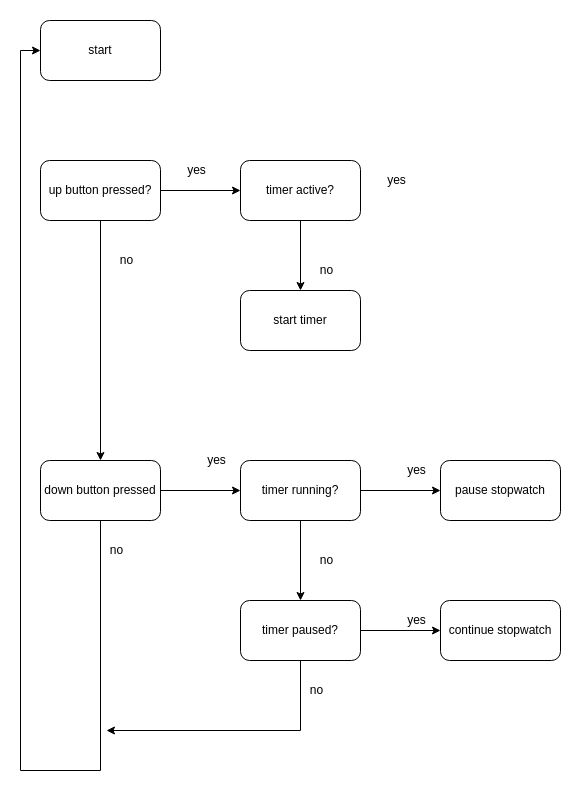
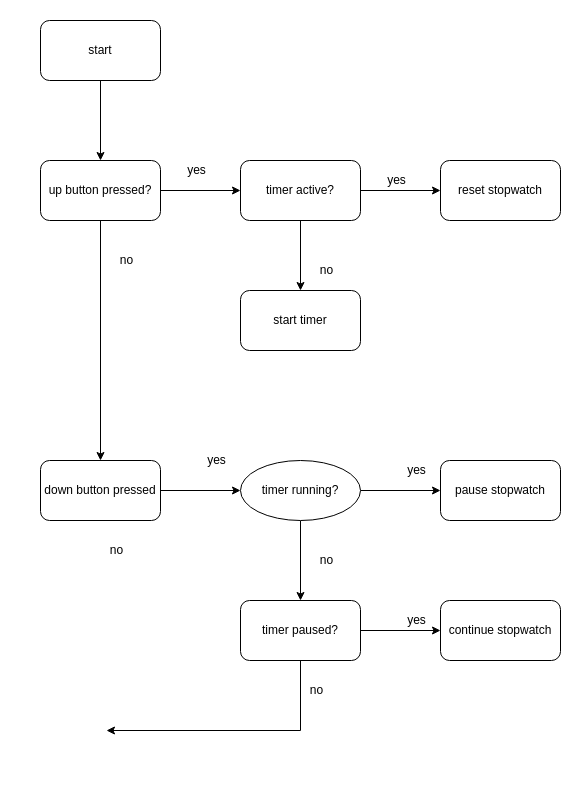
  <mxCell id="0" />
  <mxCell id="1" parent="0" />
+ <mxCell id="2" value="" style="edgeStyle=orthogonalEdgeStyle;rounded=0;orthogonalLoop=1;jettySize=auto;html=1;" edge="1" parent="1" source="3" target="6"><mxGeometry relative="1" as="geometry" /></mxCell>
  <mxCell id="3" value="start&lt;br&gt;" style="rounded=1;whiteSpace=wrap;html=1;" vertex="1" parent="1"><mxGeometry x="40" y="20" width="120" height="60" as="geometry" /></mxCell>
  <mxCell id="4" value="" style="edgeStyle=orthogonalEdgeStyle;rounded=0;orthogonalLoop=1;jettySize=auto;html=1;" edge="1" parent="1" source="6" target="9"><mxGeometry relative="1" as="geometry" /></mxCell>
  <mxCell id="5" value="" style="edgeStyle=orthogonalEdgeStyle;rounded=0;orthogonalLoop=1;jettySize=auto;html=1;" edge="1" parent="1" source="6" target="12"><mxGeometry relative="1" as="geometry" /></mxCell>
  <mxCell id="6" value="up button pressed?" style="whiteSpace=wrap;html=1;rounded=1;" vertex="1" parent="1"><mxGeometry x="40" y="160" width="120" height="60" as="geometry" /></mxCell>
+ <mxCell id="7" value="" style="edgeStyle=orthogonalEdgeStyle;rounded=0;orthogonalLoop=1;jettySize=auto;html=1;" edge="1" parent="1" source="9" target="13"><mxGeometry relative="1" as="geometry" /></mxCell>
  <mxCell id="8" value="" style="edgeStyle=orthogonalEdgeStyle;rounded=0;orthogonalLoop=1;jettySize=auto;html=1;" edge="1" parent="1" source="9" target="22"><mxGeometry relative="1" as="geometry" /></mxCell>
  <mxCell id="9" value="timer active?" style="whiteSpace=wrap;html=1;rounded=1;" vertex="1" parent="1"><mxGeometry x="240" y="160" width="120" height="60" as="geometry" /></mxCell>
  <mxCell id="10" value="" style="edgeStyle=orthogonalEdgeStyle;rounded=0;orthogonalLoop=1;jettySize=auto;html=1;" edge="1" parent="1" source="12" target="16"><mxGeometry relative="1" as="geometry" /></mxCell>
- <mxCell id="11" style="edgeStyle=orthogonalEdgeStyle;rounded=0;orthogonalLoop=1;jettySize=auto;html=1;entryX=0;entryY=0.5;entryDx=0;entryDy=0;" edge="1" parent="1" source="12" target="3"><mxGeometry relative="1" as="geometry"><mxPoint x="100" y="780" as="targetPoint" /><Array as="points"><mxPoint x="100" y="770" /><mxPoint x="20" y="770" /><mxPoint x="20" y="50" /></Array></mxGeometry></mxCell>
  <mxCell id="12" value="down button pressed" style="whiteSpace=wrap;html=1;rounded=1;" vertex="1" parent="1"><mxGeometry x="40" y="460" width="120" height="60" as="geometry" /></mxCell>
+ <mxCell id="13" value="reset stopwatch" style="whiteSpace=wrap;html=1;rounded=1;" vertex="1" parent="1"><mxGeometry x="440" y="160" width="120" height="60" as="geometry" /></mxCell>
  <mxCell id="14" value="" style="edgeStyle=orthogonalEdgeStyle;rounded=0;orthogonalLoop=1;jettySize=auto;html=1;" edge="1" parent="1" source="16" target="17"><mxGeometry relative="1" as="geometry" /></mxCell>
  <mxCell id="15" value="" style="edgeStyle=orthogonalEdgeStyle;rounded=0;orthogonalLoop=1;jettySize=auto;html=1;" edge="1" parent="1" source="16" target="20"><mxGeometry relative="1" as="geometry" /></mxCell>
- <mxCell id="16" value="timer running?" style="whiteSpace=wrap;html=1;rounded=1;" vertex="1" parent="1"><mxGeometry x="240" y="460" width="120" height="60" as="geometry" /></mxCell>
+ <mxCell id="16" value="timer running?" style="ellipse;whiteSpace=wrap;html=1;" vertex="1" parent="1"><mxGeometry x="240" y="460" width="120" height="60" as="geometry" /></mxCell>
  <mxCell id="17" value="pause stopwatch" style="whiteSpace=wrap;html=1;rounded=1;" vertex="1" parent="1"><mxGeometry x="440" y="460" width="120" height="60" as="geometry" /></mxCell>
  <mxCell id="18" value="" style="edgeStyle=orthogonalEdgeStyle;rounded=0;orthogonalLoop=1;jettySize=auto;html=1;" edge="1" parent="1" source="20" target="21"><mxGeometry relative="1" as="geometry" /></mxCell>
  <mxCell id="19" style="edgeStyle=orthogonalEdgeStyle;rounded=0;orthogonalLoop=1;jettySize=auto;html=1;" edge="1" parent="1" source="20"><mxGeometry relative="1" as="geometry"><mxPoint x="106" y="730" as="targetPoint" /><Array as="points"><mxPoint x="300" y="730" /></Array></mxGeometry></mxCell>
  <mxCell id="20" value="timer paused?" style="whiteSpace=wrap;html=1;rounded=1;" vertex="1" parent="1"><mxGeometry x="240" y="600" width="120" height="60" as="geometry" /></mxCell>
  <mxCell id="21" value="continue stopwatch" style="whiteSpace=wrap;html=1;rounded=1;" vertex="1" parent="1"><mxGeometry x="440" y="600" width="120" height="60" as="geometry" /></mxCell>
  <mxCell id="22" value="start timer" style="whiteSpace=wrap;html=1;rounded=1;" vertex="1" parent="1"><mxGeometry x="240" y="290" width="120" height="60" as="geometry" /></mxCell>
  <mxCell id="23" value="yes" style="text;html=1;align=center;verticalAlign=middle;resizable=0;points=[];autosize=1;strokeColor=none;fillColor=none;" vertex="1" parent="1"><mxGeometry x="181" y="160" width="30" height="20" as="geometry" /></mxCell>
  <mxCell id="24" value="yes" style="text;html=1;align=center;verticalAlign=middle;resizable=0;points=[];autosize=1;strokeColor=none;fillColor=none;" vertex="1" parent="1"><mxGeometry x="381" y="170" width="30" height="20" as="geometry" /></mxCell>
  <mxCell id="25" value="no" style="text;html=1;align=center;verticalAlign=middle;resizable=0;points=[];autosize=1;strokeColor=none;fillColor=none;" vertex="1" parent="1"><mxGeometry x="311" y="260" width="30" height="20" as="geometry" /></mxCell>
  <mxCell id="26" value="yes" style="text;html=1;align=center;verticalAlign=middle;resizable=0;points=[];autosize=1;strokeColor=none;fillColor=none;" vertex="1" parent="1"><mxGeometry x="201" y="450" width="30" height="20" as="geometry" /></mxCell>
  <mxCell id="27" value="yes" style="text;html=1;align=center;verticalAlign=middle;resizable=0;points=[];autosize=1;strokeColor=none;fillColor=none;" vertex="1" parent="1"><mxGeometry x="401" y="460" width="30" height="20" as="geometry" /></mxCell>
  <mxCell id="28" value="no" style="text;html=1;align=center;verticalAlign=middle;resizable=0;points=[];autosize=1;strokeColor=none;fillColor=none;" vertex="1" parent="1"><mxGeometry x="311" y="550" width="30" height="20" as="geometry" /></mxCell>
  <mxCell id="29" value="yes" style="text;html=1;align=center;verticalAlign=middle;resizable=0;points=[];autosize=1;strokeColor=none;fillColor=none;" vertex="1" parent="1"><mxGeometry x="401" y="610" width="30" height="20" as="geometry" /></mxCell>
  <mxCell id="30" value="no" style="text;html=1;align=center;verticalAlign=middle;resizable=0;points=[];autosize=1;strokeColor=none;fillColor=none;" vertex="1" parent="1"><mxGeometry x="301" y="680" width="30" height="20" as="geometry" /></mxCell>
  <mxCell id="31" value="no" style="text;html=1;align=center;verticalAlign=middle;resizable=0;points=[];autosize=1;strokeColor=none;fillColor=none;" vertex="1" parent="1"><mxGeometry x="111" y="250" width="30" height="20" as="geometry" /></mxCell>
  <mxCell id="32" value="no" style="text;html=1;align=center;verticalAlign=middle;resizable=0;points=[];autosize=1;strokeColor=none;fillColor=none;" vertex="1" parent="1"><mxGeometry x="101" y="540" width="30" height="20" as="geometry" /></mxCell>
